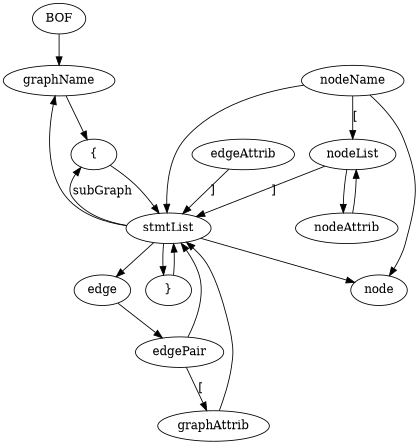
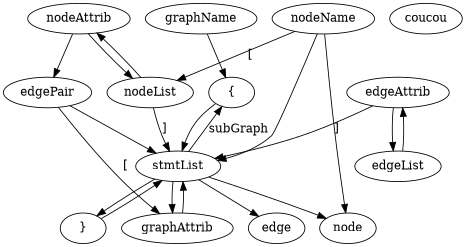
  digraph {
    fontname="DejaVu Serif"
    node [fontname="DejaVu Serif" shape=ellipse]
    edge [color=black fontname="DejaVu Serif"]
-   n1 [label=BOF]
    n2 [label=graphName]
    n3 [label="{"]
    n4 [label=stmtList]
    n5 [label=graphAttrib]
    n6 [label="node"]
    n7 [label="edge"]
    n8 [label="}"]
    n9 [label=edgePair]
    n10 [label=nodeName]
    n11 [label=nodeList]
    n12 [label=nodeAttrib]
+   n13 [label=edgeList]
    n14 [label=edgeAttrib]
-   n1 -> n2
+   n15 [label=coucou]
    n2 -> n3
    n3 -> n4
    n4 -> n3 [fontcolor=black label="subGraph"]
-   n4 -> n2
+   n4 -> n5
    n4 -> n6
    n4 -> n7
    n4 -> n8
    n5 -> n4
-   n7 -> n9
+   n12 -> n9
    n8 -> n4
    n9 -> n4
    n9 -> n5 [fontcolor=black label="["]
    n10 -> n4
    n10 -> n6
    n10 -> n11 [fontcolor=black label="["]
    n11 -> n4 [fontcolor=black label="]"]
    n11 -> n12
    n12 -> n11
+   n13 -> n14
    n14 -> n4 [fontcolor=black label="]"]
+   n14 -> n13
  }
